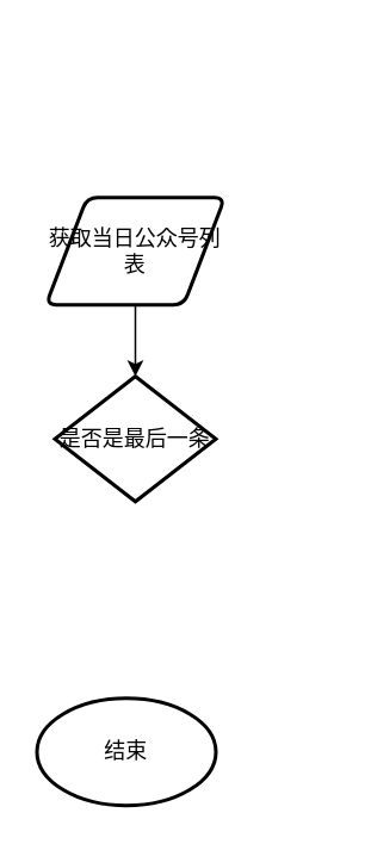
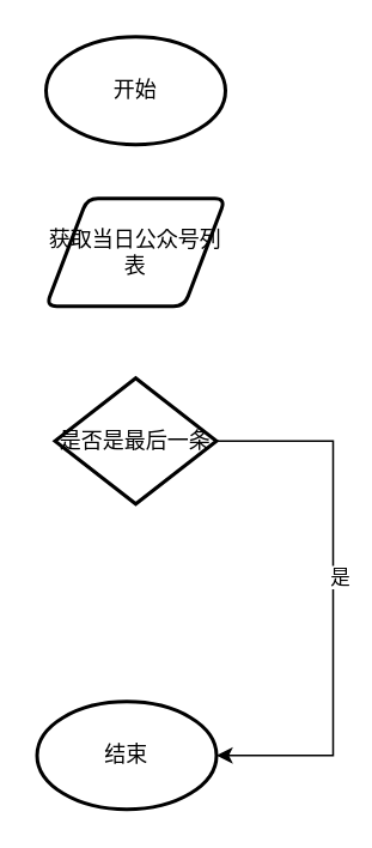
  <mxCell id="0" />
  <mxCell id="1" parent="0" />
- <mxCell id="2" style="edgeStyle=orthogonalEdgeStyle;rounded=0;orthogonalLoop=1;jettySize=auto;html=1;exitX=0.5;exitY=1;exitDx=0;exitDy=0;entryX=0.5;entryY=0;entryDx=0;entryDy=0;entryPerimeter=0;" parent="1" source="3" target="7" edge="1"><mxGeometry relative="1" as="geometry"><mxPoint x="75" y="230" as="targetPoint" /></mxGeometry></mxCell>
  <mxCell id="3" value="获取当日公众号列表" style="shape=parallelogram;html=1;strokeWidth=2;perimeter=parallelogramPerimeter;whiteSpace=wrap;rounded=1;arcSize=12;size=0.23;" parent="1" vertex="1"><mxGeometry x="25" y="110" width="100" height="60" as="geometry" /></mxCell>
+ <mxCell id="4" value="开始" style="strokeWidth=2;html=1;shape=mxgraph.flowchart.start_1;whiteSpace=wrap;" parent="1" vertex="1"><mxGeometry x="25" y="20" width="100" height="60" as="geometry" /></mxCell>
+ <mxCell id="5" style="edgeStyle=orthogonalEdgeStyle;rounded=0;orthogonalLoop=1;jettySize=auto;html=1;exitX=1;exitY=0.5;exitDx=0;exitDy=0;exitPerimeter=0;entryX=1;entryY=0.5;entryDx=0;entryDy=0;entryPerimeter=0;" edge="1" parent="1" source="7" target="8"><mxGeometry relative="1" as="geometry"><Array as="points"><mxPoint x="185" y="245" /><mxPoint x="185" y="420" /></Array></mxGeometry></mxCell>
+ <mxCell id="6" value="是" style="edgeLabel;html=1;align=center;verticalAlign=middle;resizable=0;points=[];" vertex="1" connectable="0" parent="5"><mxGeometry x="-0.377" y="3" relative="1" as="geometry"><mxPoint y="45" as="offset" /></mxGeometry></mxCell>
  <mxCell id="7" value="是否是最后一条" style="strokeWidth=2;html=1;shape=mxgraph.flowchart.decision;whiteSpace=wrap;" parent="1" vertex="1"><mxGeometry x="30" y="210" width="90" height="70" as="geometry" /></mxCell>
  <mxCell id="8" value="结束" style="strokeWidth=2;html=1;shape=mxgraph.flowchart.start_1;whiteSpace=wrap;" vertex="1" parent="1"><mxGeometry x="20" y="390" width="100" height="60" as="geometry" /></mxCell>
